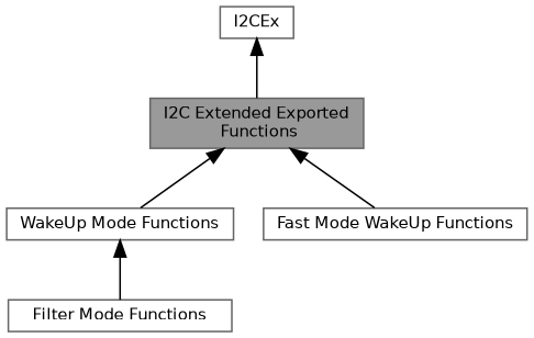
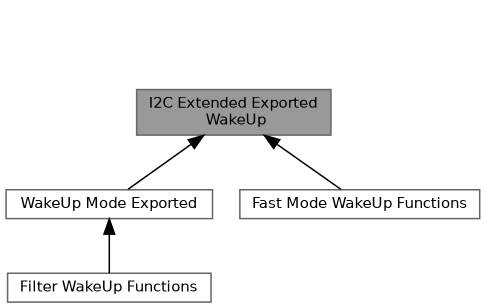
  digraph {
    rankdir=TB
    node [color=grey40 fillcolor=white fontname=Helvetica fontsize=10 shape=box style=filled]
    edge [dir=back fontname=Helvetica fontsize=10 labelfontname=Helvetica labelfontsize=10 shape=plaintext style=solid]
-   n1 [height=0.2 label=I2CEx width=0.4]
-   n2 [color=gray40 fillcolor=grey60 fontcolor=black height=0.2 label="I2C Extended Exported\l Functions" width=0.4]
-   n3 [height=0.2 label="WakeUp Mode Functions" width=0.4]
+   n2 [color=gray40 fillcolor=grey60 fontcolor=black height=0.2 label="I2C Extended Exported\l WakeUp" width=0.4]
+   n3 [height=0.2 label="WakeUp Mode Exported" width=0.4]
    n4 [height=0.2 label="Fast Mode WakeUp Functions" width=0.4]
-   n5 [height=0.2 label="Filter Mode Functions" width=0.4]
-   n1 -> n2
+   n5 [height=0.2 label="Filter WakeUp Functions" width=0.4]
    n2 -> n3
    n2 -> n4
    n3 -> n5
  }
